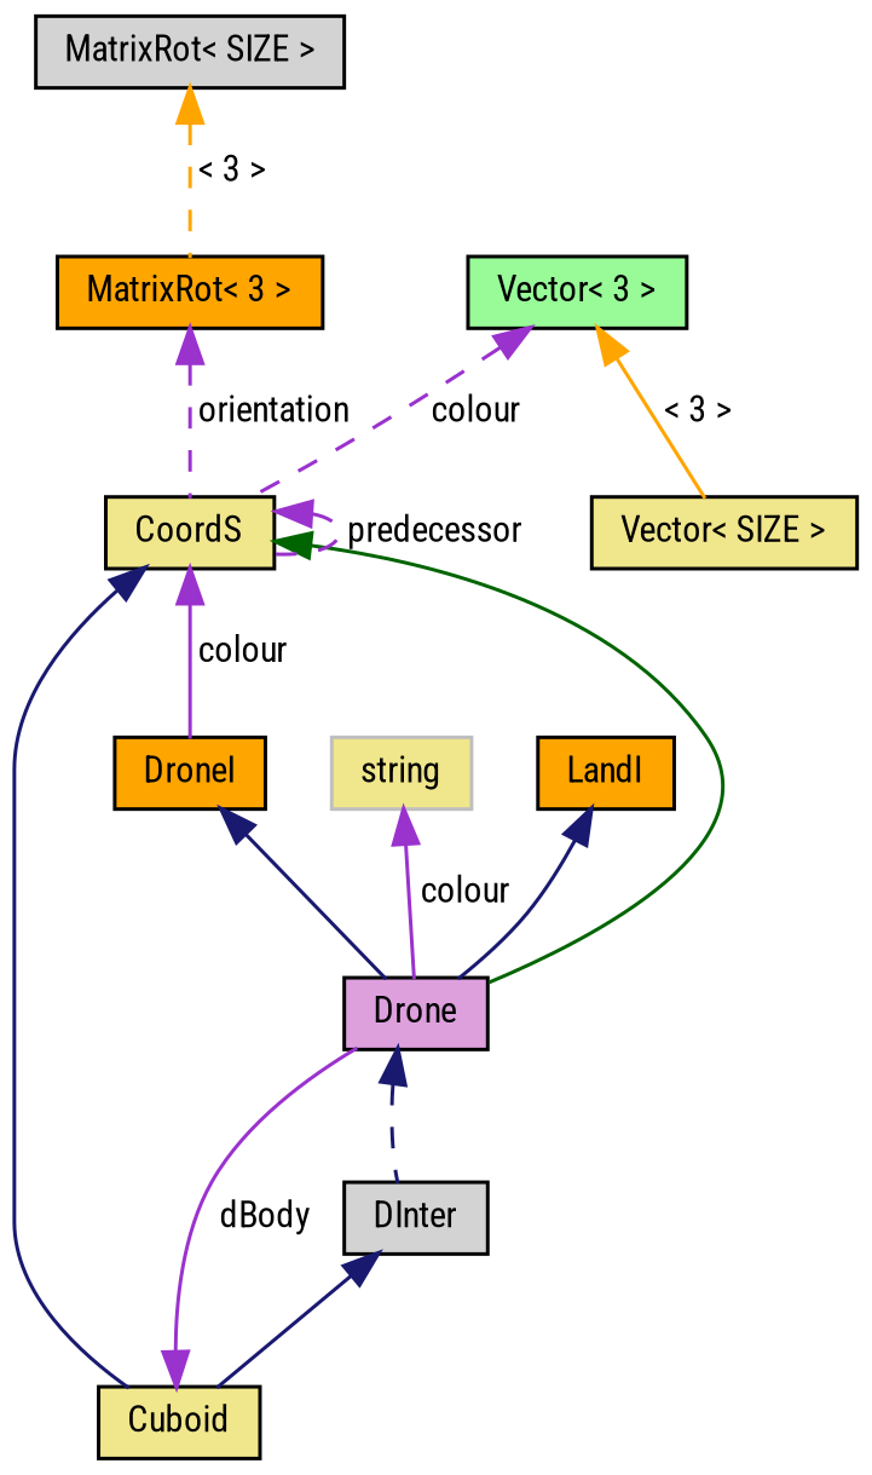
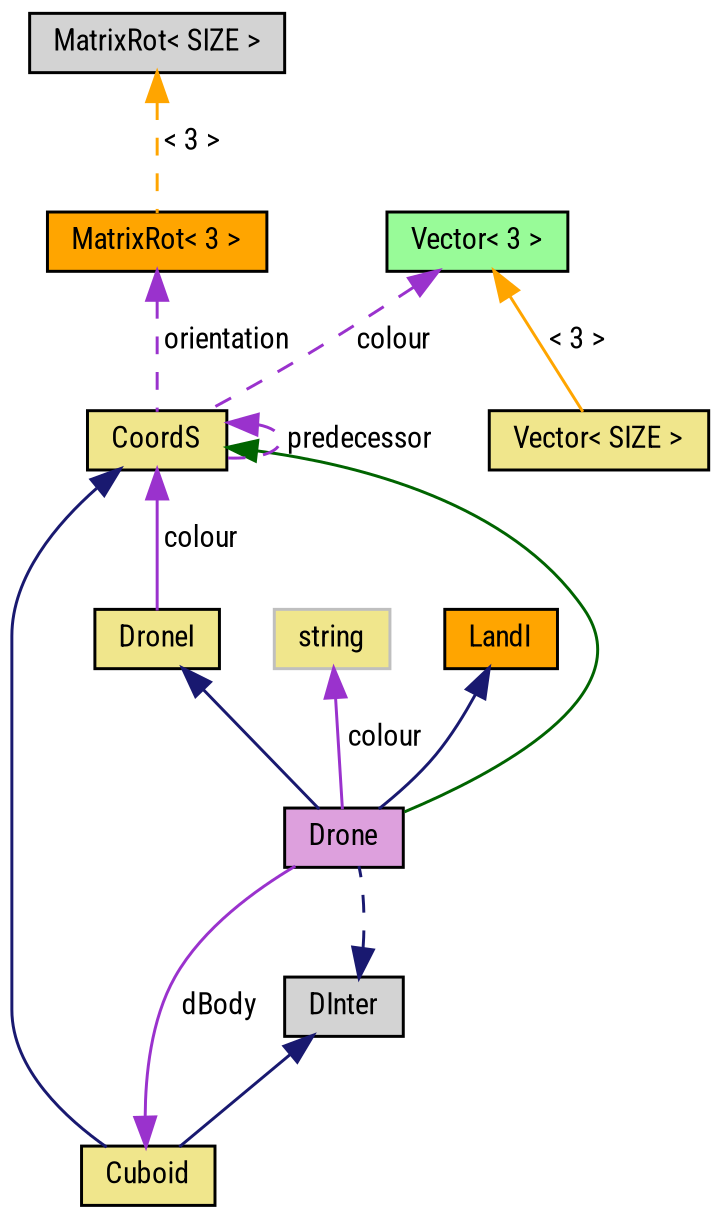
  digraph {
    fontname="Roboto Condensed"
    node [color=black fillcolor=khaki fontname="Roboto Condensed" fontsize=10 shape=record style=filled]
    edge [color=darkorchid3 dir=back fontname="Roboto Condensed" fontsize=10 labelfontname=Helvetica labelfontsize=10 style=solid]
    n1 [fillcolor=plum fontcolor=black height=0.2 label=Drone width=0.4]
    n2 [height=0.2 label=CoordS width=0.4]
    n3 [height=0.2 label=Cuboid width=0.4]
-   n4 [fillcolor=orange height=0.2 label=DroneI width=0.4]
+   n4 [height=0.2 label=DroneI width=0.4]
    n5 [fillcolor=orange height=0.2 label="MatrixRot\< 3 \>" width=0.4]
    n6 [fillcolor=lightgrey height=0.2 label="MatrixRot\< SIZE \>" width=0.4]
    n7 [fillcolor=palegreen height=0.2 label="Vector\< 3 \>" width=0.4]
    n8 [height=0.2 label="Vector\< SIZE \>" width=0.4]
    n9 [fillcolor=lightgrey height=0.2 label=DInter width=0.4]
    n10 [color=grey75 height=0.2 label=string width=0.4]
    n11 [fillcolor=orange height=0.2 label=LandI width=0.4]
    n2 -> n1 [color=darkgreen]
    n2 -> n2 [label=" predecessor" style=dashed]
    n2 -> n3 [color=midnightblue]
    n2 -> n4 [label=" colour"]
    n3 -> n1 [label=" dBody"]
    n4 -> n1 [color=midnightblue]
    n5 -> n2 [label=" orientation" style=dashed]
    n6 -> n5 [color=orange label=" \< 3 \>" style=dashed]
    n7 -> n2 [label=" colour" style=dashed]
    n7 -> n8 [color=orange label=" \< 3 \>"]
-   n1 -> n9 [color=midnightblue style=dashed]
+   n9 -> n1 [color=midnightblue style=dashed]
    n9 -> n3 [color=midnightblue]
    n10 -> n1 [label=" colour"]
    n11 -> n1 [color=midnightblue]
  }
